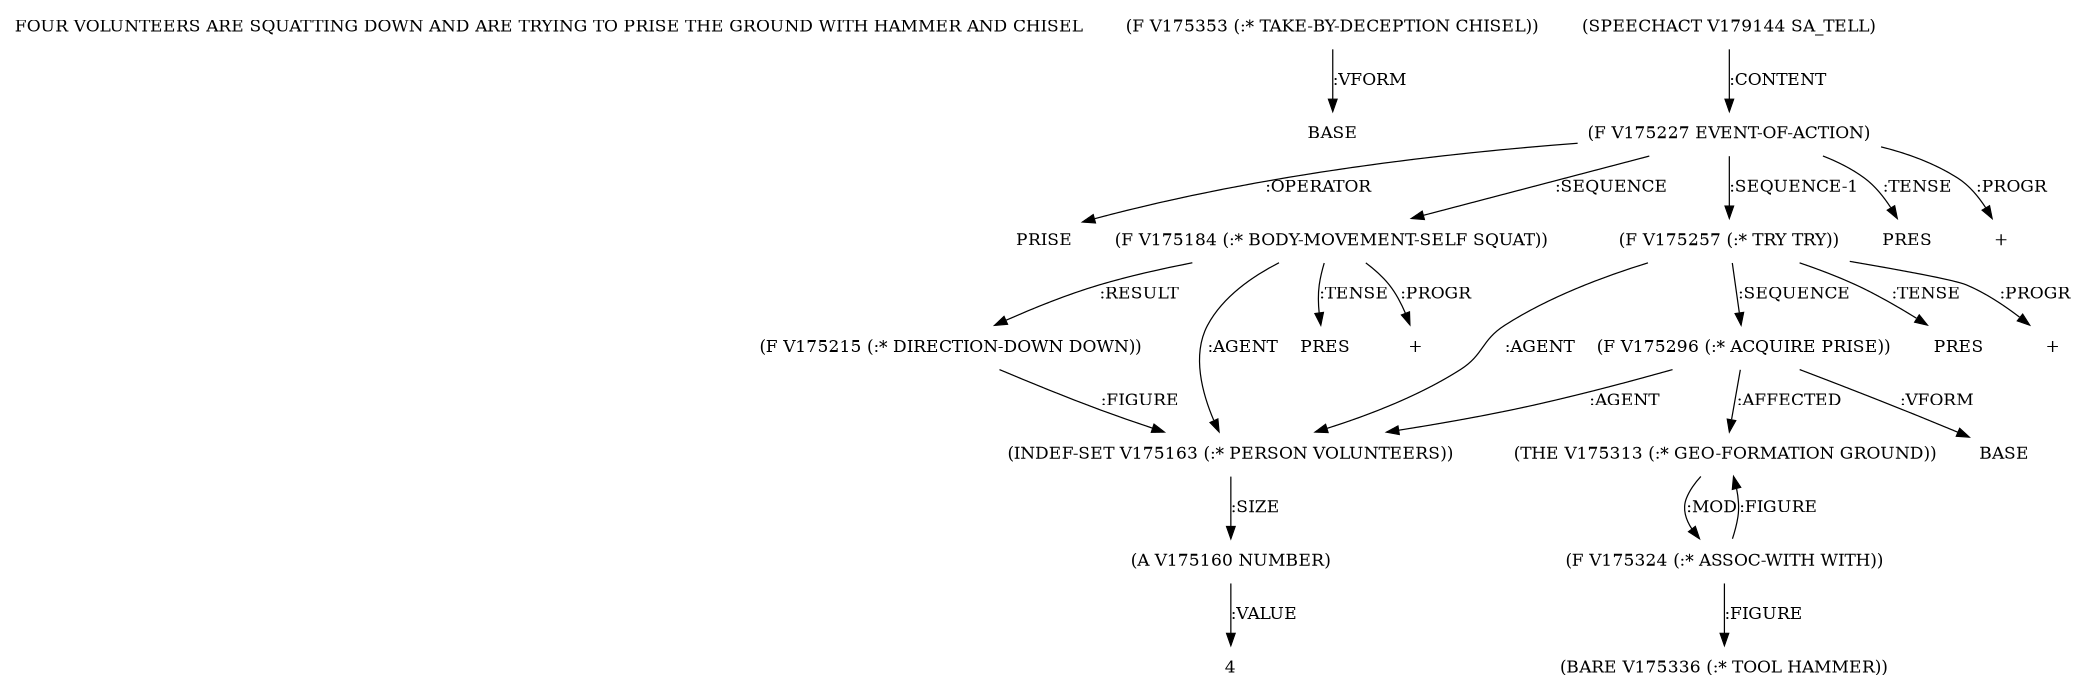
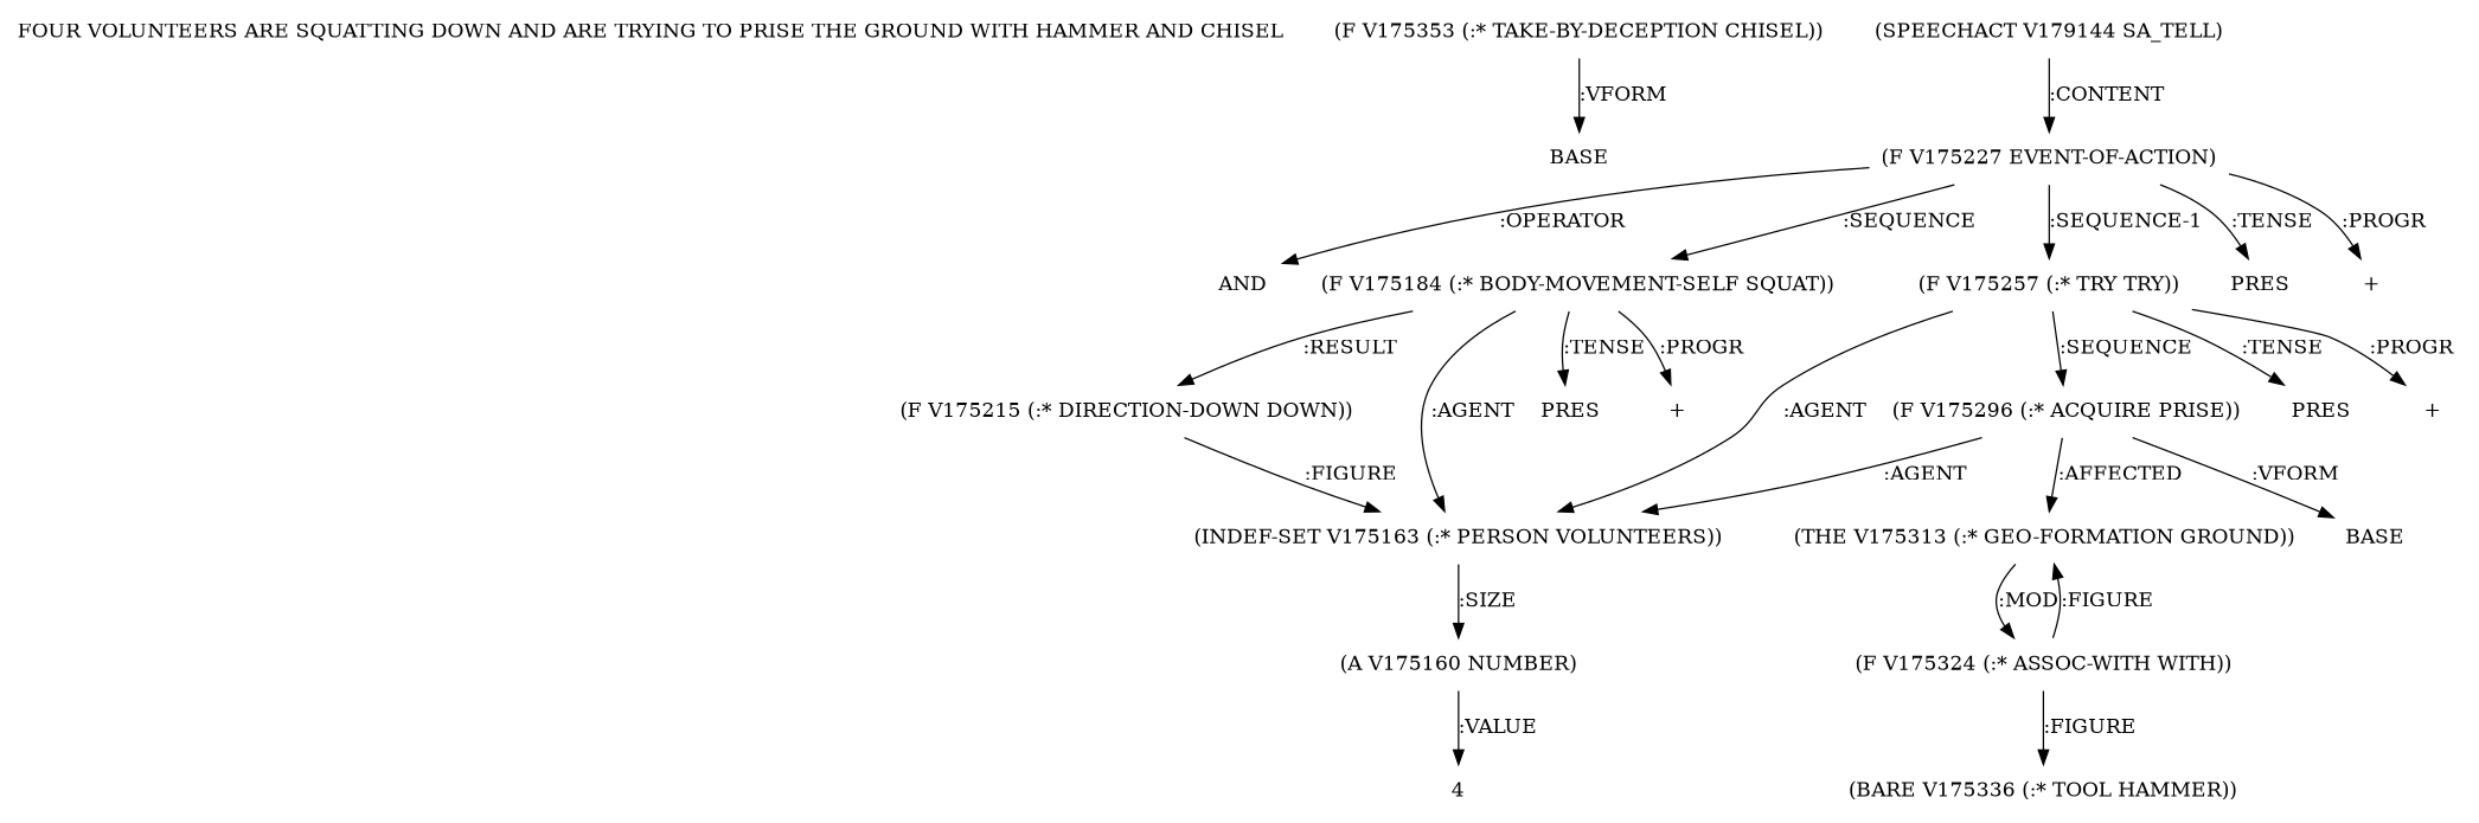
  digraph {
    node [shape=none]
    "FOUR VOLUNTEERS ARE SQUATTING DOWN AND ARE TRYING TO PRISE THE GROUND WITH HAMMER AND CHISEL"
    n2 [label="(F V175353 (:* TAKE-BY-DECEPTION CHISEL))"]
    n3 [label=BASE]
    n4 [label="(SPEECHACT V179144 SA_TELL)"]
    n5 [label="(F V175227 EVENT-OF-ACTION)"]
-   n6 [label=PRISE]
+   n6 [label=AND]
    n7 [label="(F V175184 (:* BODY-MOVEMENT-SELF SQUAT))"]
    n8 [label="(F V175257 (:* TRY TRY))"]
    n9 [label=PRES]
    n10 [label="+"]
    n11 [label="(F V175215 (:* DIRECTION-DOWN DOWN))"]
    n12 [label="(INDEF-SET V175163 (:* PERSON VOLUNTEERS))"]
    n13 [label=PRES]
    n14 [label="+"]
    n15 [label="(F V175296 (:* ACQUIRE PRISE))"]
    n16 [label=PRES]
    n17 [label="+"]
    n18 [label="(A V175160 NUMBER)"]
    n19 [label="(THE V175313 (:* GEO-FORMATION GROUND))"]
    n20 [label=BASE]
    n21 [label=4]
    n22 [label="(F V175324 (:* ASSOC-WITH WITH))"]
    n23 [label="(BARE V175336 (:* TOOL HAMMER))"]
    n2 -> n3 [label=":VFORM"]
    n4 -> n5 [label=":CONTENT"]
    n5 -> n6 [label=":OPERATOR"]
    n5 -> n7 [label=":SEQUENCE"]
    n5 -> n8 [label=":SEQUENCE-1"]
    n5 -> n9 [label=":TENSE"]
    n5 -> n10 [label=":PROGR"]
    n7 -> n11 [label=":RESULT"]
    n7 -> n12 [label=":AGENT"]
    n7 -> n13 [label=":TENSE"]
    n7 -> n14 [label=":PROGR"]
    n8 -> n12 [label=":AGENT"]
    n8 -> n15 [label=":SEQUENCE"]
    n8 -> n16 [label=":TENSE"]
    n8 -> n17 [label=":PROGR"]
    n11 -> n12 [label=":FIGURE"]
    n12 -> n18 [label=":SIZE"]
    n15 -> n12 [label=":AGENT"]
    n15 -> n19 [label=":AFFECTED"]
    n15 -> n20 [label=":VFORM"]
    n18 -> n21 [label=":VALUE"]
    n19 -> n22 [label=":MOD"]
    n22 -> n19 [label=":FIGURE"]
    n22 -> n23 [label=":FIGURE"]
  }
